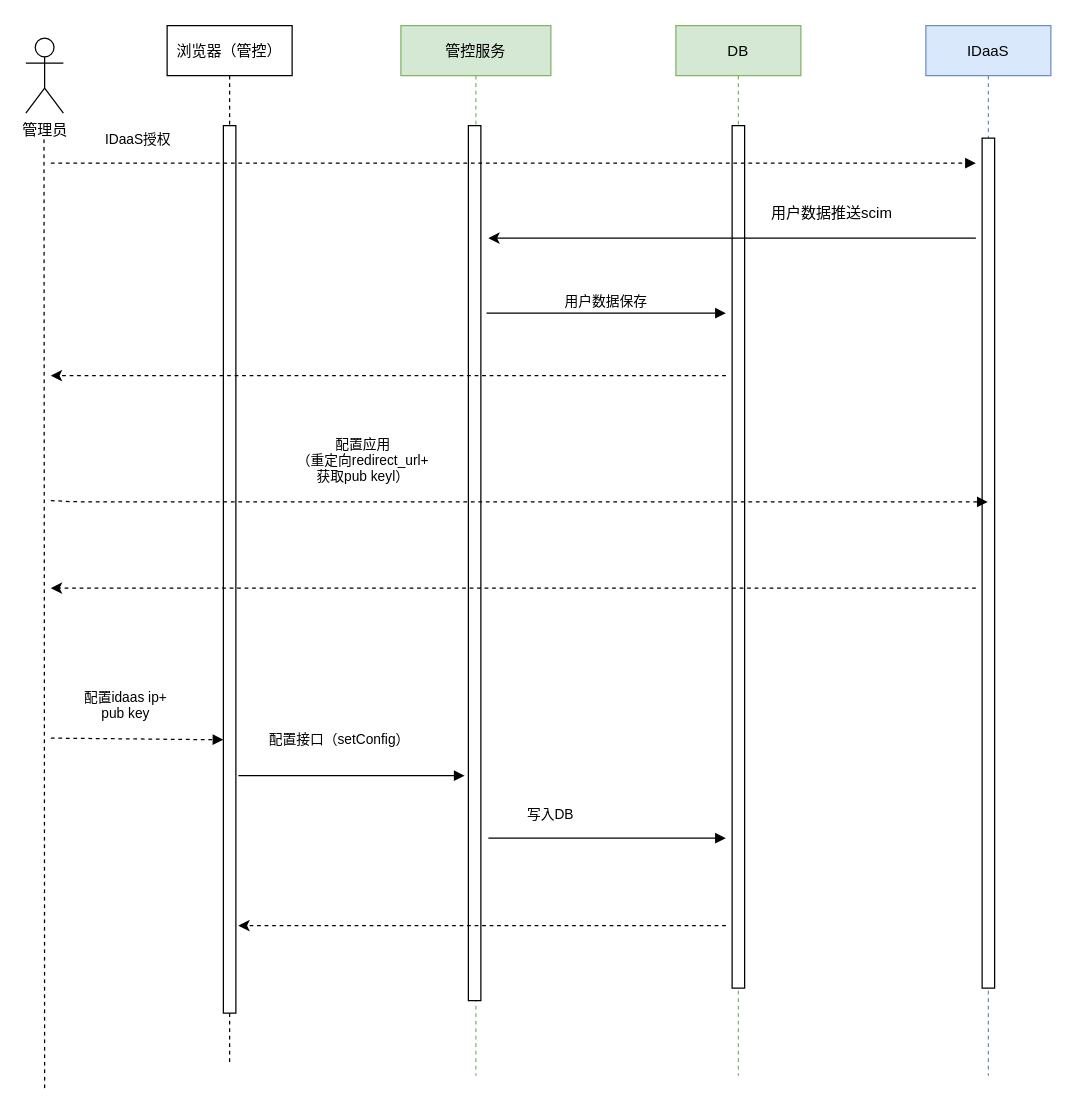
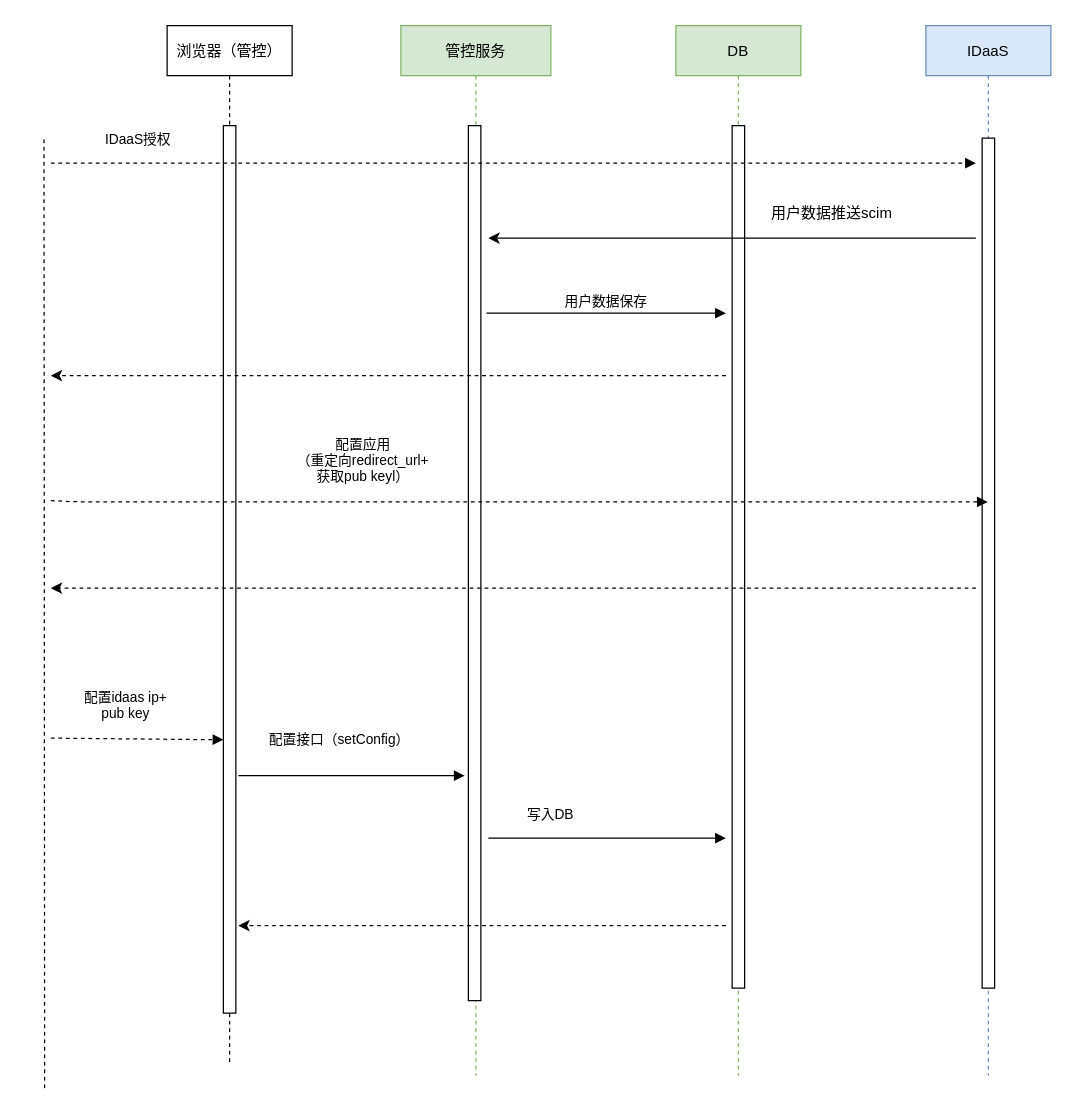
  <mxCell id="0" />
  <mxCell id="1" parent="0" />
  <mxCell id="2" value="管控服务" style="shape=umlLifeline;perimeter=lifelinePerimeter;container=1;collapsible=0;recursiveResize=0;rounded=0;shadow=0;strokeWidth=1;fillColor=#d5e8d4;strokeColor=#82b366;" vertex="1" parent="1"><mxGeometry x="320" y="20" width="120" height="840" as="geometry" /></mxCell>
  <mxCell id="3" value="" style="points=[];perimeter=orthogonalPerimeter;rounded=0;shadow=0;strokeWidth=1;" vertex="1" parent="2"><mxGeometry x="54" y="80" width="10" height="700" as="geometry" /></mxCell>
- <mxCell id="4" value="管理员" style="shape=umlActor;verticalLabelPosition=bottom;verticalAlign=top;html=1;outlineConnect=0;" vertex="1" parent="1"><mxGeometry x="20" y="30" width="30" height="60" as="geometry" /></mxCell>
  <mxCell id="5" value="" style="endArrow=none;dashed=1;html=1;" edge="1" parent="1"><mxGeometry width="50" height="50" relative="1" as="geometry"><mxPoint x="35" y="870" as="sourcePoint" /><mxPoint x="34.5" y="110" as="targetPoint" /></mxGeometry></mxCell>
  <mxCell id="6" value="DB" style="shape=umlLifeline;perimeter=lifelinePerimeter;container=1;collapsible=0;recursiveResize=0;rounded=0;shadow=0;strokeWidth=1;fillColor=#d5e8d4;strokeColor=#82b366;" vertex="1" parent="1"><mxGeometry x="540" y="20" width="100" height="840" as="geometry" /></mxCell>
  <mxCell id="7" value="" style="points=[];perimeter=orthogonalPerimeter;rounded=0;shadow=0;strokeWidth=1;" vertex="1" parent="6"><mxGeometry x="45" y="80" width="10" height="690" as="geometry" /></mxCell>
  <mxCell id="8" value="浏览器（管控）" style="shape=umlLifeline;perimeter=lifelinePerimeter;container=1;collapsible=0;recursiveResize=0;rounded=0;shadow=0;strokeWidth=1;" vertex="1" parent="1"><mxGeometry x="133" y="20" width="100" height="830" as="geometry" /></mxCell>
  <mxCell id="9" value="" style="points=[];perimeter=orthogonalPerimeter;rounded=0;shadow=0;strokeWidth=1;" vertex="1" parent="8"><mxGeometry x="45" y="80" width="10" height="710" as="geometry" /></mxCell>
  <mxCell id="10" value="配置接口（setConfig）" style="verticalAlign=bottom;endArrow=block;shadow=0;strokeWidth=1;" edge="1" parent="1"><mxGeometry x="-0.105" y="20" relative="1" as="geometry"><mxPoint x="190" y="620" as="sourcePoint" /><mxPoint x="371" y="620" as="targetPoint" /><mxPoint as="offset" /></mxGeometry></mxCell>
  <mxCell id="11" value="IDaaS" style="shape=umlLifeline;perimeter=lifelinePerimeter;container=1;collapsible=0;recursiveResize=0;rounded=0;shadow=0;strokeWidth=1;fillColor=#dae8fc;strokeColor=#6c8ebf;" vertex="1" parent="1"><mxGeometry x="740" y="20" width="100" height="840" as="geometry" /></mxCell>
  <mxCell id="12" value="" style="points=[];perimeter=orthogonalPerimeter;rounded=0;shadow=0;strokeWidth=1;" vertex="1" parent="11"><mxGeometry x="45" y="90" width="10" height="680" as="geometry" /></mxCell>
  <mxCell id="13" value="写入DB" style="verticalAlign=bottom;endArrow=block;shadow=0;strokeWidth=1;" edge="1" parent="1"><mxGeometry x="-0.471" y="10" relative="1" as="geometry"><mxPoint x="390" y="670" as="sourcePoint" /><mxPoint x="580" y="670" as="targetPoint" /><mxPoint as="offset" /></mxGeometry></mxCell>
  <mxCell id="14" value="配置应用&#10;（重定向redirect_url+&#10;获取pub keyl）" style="verticalAlign=bottom;endArrow=block;shadow=0;strokeWidth=1;dashed=1;" edge="1" parent="1" target="11"><mxGeometry x="-0.333" y="11" relative="1" as="geometry"><mxPoint x="40" y="400" as="sourcePoint" /><mxPoint x="178" y="401.34" as="targetPoint" /><mxPoint as="offset" /><Array as="points"><mxPoint x="60" y="401" /></Array></mxGeometry></mxCell>
  <mxCell id="15" value="" style="endArrow=classic;html=1;dashed=1;" edge="1" parent="1"><mxGeometry width="50" height="50" relative="1" as="geometry"><mxPoint x="780" y="470" as="sourcePoint" /><mxPoint x="40" y="470" as="targetPoint" /></mxGeometry></mxCell>
  <mxCell id="16" value="IDaaS授权" style="verticalAlign=bottom;endArrow=block;shadow=0;strokeWidth=1;dashed=1;" edge="1" parent="1"><mxGeometry x="-0.811" y="10" relative="1" as="geometry"><mxPoint x="40" y="130" as="sourcePoint" /><mxPoint x="780" y="130" as="targetPoint" /><mxPoint as="offset" /></mxGeometry></mxCell>
  <mxCell id="17" value="" style="endArrow=classic;html=1;" edge="1" parent="1"><mxGeometry width="50" height="50" relative="1" as="geometry"><mxPoint x="780" y="190" as="sourcePoint" /><mxPoint x="390" y="190" as="targetPoint" /></mxGeometry></mxCell>
  <mxCell id="18" value="用户数据推送scim" style="text;html=1;strokeColor=none;fillColor=none;align=center;verticalAlign=middle;whiteSpace=wrap;rounded=0;" vertex="1" parent="1"><mxGeometry x="590" y="160" width="150" height="20" as="geometry" /></mxCell>
  <mxCell id="19" value="用户数据保存" style="verticalAlign=bottom;endArrow=block;shadow=0;strokeWidth=1;" edge="1" parent="1"><mxGeometry relative="1" as="geometry"><mxPoint x="388.5" y="250" as="sourcePoint" /><mxPoint x="580" y="250" as="targetPoint" /></mxGeometry></mxCell>
  <mxCell id="20" value="配置idaas ip+&#10;pub key" style="verticalAlign=bottom;endArrow=block;shadow=0;strokeWidth=1;dashed=1;entryX=0;entryY=0.354;entryDx=0;entryDy=0;entryPerimeter=0;" edge="1" parent="1"><mxGeometry x="-0.132" y="11" relative="1" as="geometry"><mxPoint x="40" y="590" as="sourcePoint" /><mxPoint x="178" y="591.34" as="targetPoint" /><mxPoint as="offset" /></mxGeometry></mxCell>
  <mxCell id="21" value="" style="endArrow=classic;html=1;dashed=1;" edge="1" parent="1"><mxGeometry width="50" height="50" relative="1" as="geometry"><mxPoint x="580" y="740" as="sourcePoint" /><mxPoint x="190" y="740" as="targetPoint" /></mxGeometry></mxCell>
  <mxCell id="22" value="" style="endArrow=classic;html=1;dashed=1;" edge="1" parent="1"><mxGeometry width="50" height="50" relative="1" as="geometry"><mxPoint x="580" y="300" as="sourcePoint" /><mxPoint x="40" y="300" as="targetPoint" /></mxGeometry></mxCell>
